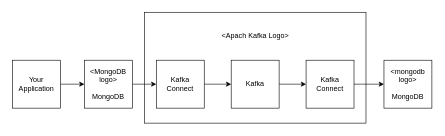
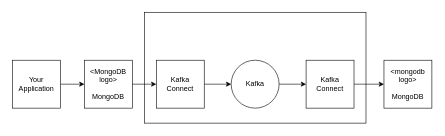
  <mxCell id="0" />
  <mxCell id="1" parent="0" />
  <mxCell id="2" value="" style="rounded=0;whiteSpace=wrap;html=1;" vertex="1" parent="1"><mxGeometry x="240" y="20" width="370" height="185" as="geometry" /></mxCell>
  <mxCell id="3" style="edgeStyle=orthogonalEdgeStyle;rounded=0;orthogonalLoop=1;jettySize=auto;html=1;exitX=1;exitY=0.5;exitDx=0;exitDy=0;entryX=0;entryY=0.5;entryDx=0;entryDy=0;" edge="1" parent="1" source="4" target="6"><mxGeometry relative="1" as="geometry" /></mxCell>
  <mxCell id="4" value="Your Application" style="whiteSpace=wrap;html=1;aspect=fixed;" vertex="1" parent="1"><mxGeometry x="20" y="100" width="80" height="80" as="geometry" /></mxCell>
  <mxCell id="5" style="edgeStyle=orthogonalEdgeStyle;rounded=0;orthogonalLoop=1;jettySize=auto;html=1;exitX=1;exitY=0.5;exitDx=0;exitDy=0;entryX=0;entryY=0.5;entryDx=0;entryDy=0;" edge="1" parent="1" source="6" target="8"><mxGeometry relative="1" as="geometry" /></mxCell>
  <mxCell id="6" value="&amp;lt;MongoDB logo&amp;gt;&lt;br&gt;&lt;br&gt;MongoDB" style="whiteSpace=wrap;html=1;aspect=fixed;" vertex="1" parent="1"><mxGeometry x="140" y="100" width="80" height="80" as="geometry" /></mxCell>
  <mxCell id="7" style="edgeStyle=orthogonalEdgeStyle;rounded=0;orthogonalLoop=1;jettySize=auto;html=1;exitX=1;exitY=0.5;exitDx=0;exitDy=0;" edge="1" parent="1" source="8" target="10"><mxGeometry relative="1" as="geometry" /></mxCell>
  <mxCell id="8" value="Kafka Connect" style="whiteSpace=wrap;html=1;aspect=fixed;" vertex="1" parent="1"><mxGeometry x="260" y="100" width="80" height="80" as="geometry" /></mxCell>
  <mxCell id="9" style="edgeStyle=orthogonalEdgeStyle;rounded=0;orthogonalLoop=1;jettySize=auto;html=1;exitX=1;exitY=0.5;exitDx=0;exitDy=0;entryX=0;entryY=0.5;entryDx=0;entryDy=0;" edge="1" parent="1" source="10" target="12"><mxGeometry relative="1" as="geometry" /></mxCell>
- <mxCell id="10" value="Kafka" style="whiteSpace=wrap;html=1;aspect=fixed;" vertex="1" parent="1"><mxGeometry x="385" y="100" width="80" height="80" as="geometry" /></mxCell>
+ <mxCell id="10" value="Kafka" style="ellipse;whiteSpace=wrap;html=1;aspect=fixed;" vertex="1" parent="1"><mxGeometry x="385" y="100" width="80" height="80" as="geometry" /></mxCell>
  <mxCell id="11" style="edgeStyle=orthogonalEdgeStyle;rounded=0;orthogonalLoop=1;jettySize=auto;html=1;exitX=1;exitY=0.5;exitDx=0;exitDy=0;entryX=0;entryY=0.5;entryDx=0;entryDy=0;" edge="1" parent="1" source="12" target="13"><mxGeometry relative="1" as="geometry" /></mxCell>
  <mxCell id="12" value="Kafka Connect" style="whiteSpace=wrap;html=1;aspect=fixed;" vertex="1" parent="1"><mxGeometry x="510" y="100" width="80" height="80" as="geometry" /></mxCell>
  <mxCell id="13" value="&amp;lt;mongodb logo&amp;gt;&lt;br&gt;&lt;br&gt;MongoDB" style="whiteSpace=wrap;html=1;aspect=fixed;" vertex="1" parent="1"><mxGeometry x="640" y="100" width="80" height="80" as="geometry" /></mxCell>
- <mxCell id="14" value="&amp;lt;Apach Kafka Logo&amp;gt;" style="text;html=1;strokeColor=none;fillColor=none;align=center;verticalAlign=middle;whiteSpace=wrap;rounded=0;" vertex="1" parent="1"><mxGeometry x="352.5" y="50" width="145" height="20" as="geometry" /></mxCell>
